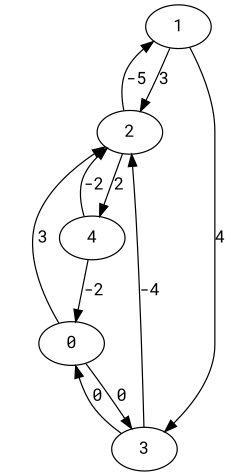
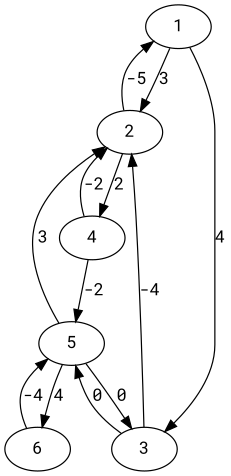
  digraph {
    fontname="Roboto Mono"
    node [fontname="Roboto Mono"]
    edge [fontname="Roboto Mono"]
    1
    2
    3
    4
-   5 [label=0]
+   5
+   6
    1 -> 2 [label=3]
    1 -> 3 [label=4]
    2 -> 1 [label=-5]
    2 -> 4 [label=2]
    3 -> 2 [label=-4]
    3 -> 5 [label=0]
    4 -> 2 [label=-2]
    4 -> 5 [label=-2]
    5 -> 2 [label=3]
    5 -> 3 [label=0]
+   5 -> 6 [label=4]
+   6 -> 5 [label=-4]
  }
